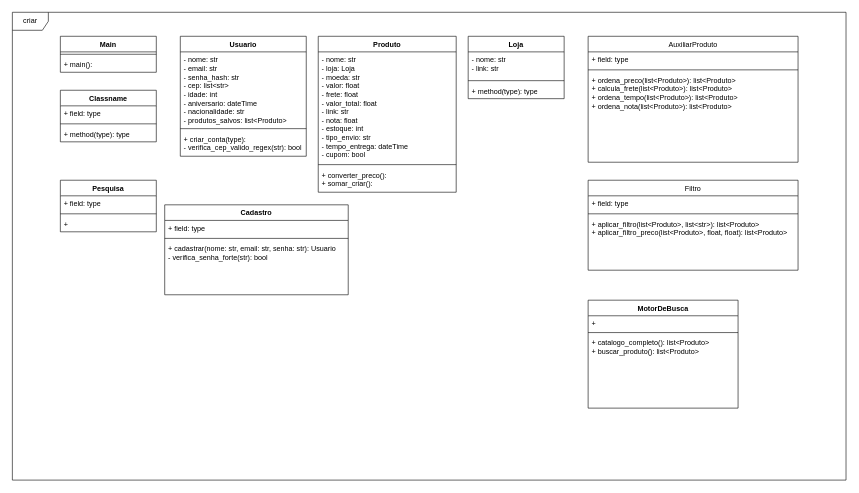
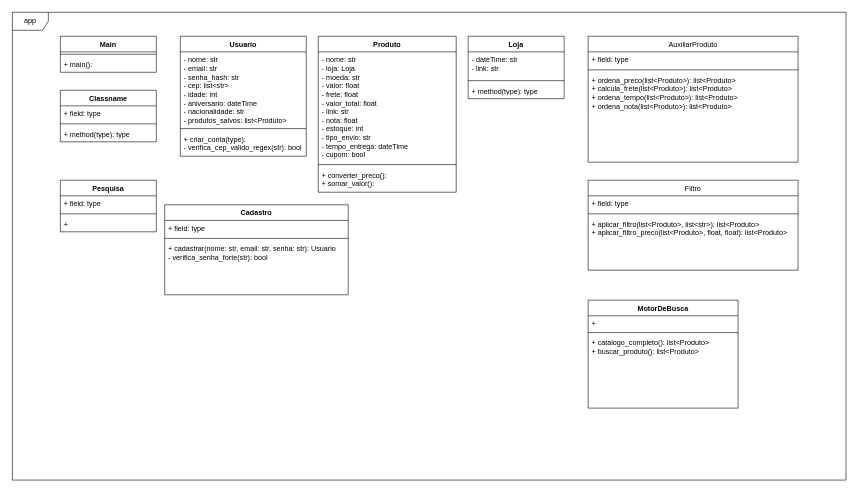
  <mxCell id="0" />
  <mxCell id="1" parent="0" />
  <mxCell id="2" value="Main" style="swimlane;fontStyle=1;align=center;verticalAlign=top;childLayout=stackLayout;horizontal=1;startSize=26;horizontalStack=0;resizeParent=1;resizeParentMax=0;resizeLast=0;collapsible=1;marginBottom=0;whiteSpace=wrap;html=1;fillStyle=solid;gradientColor=none;swimlaneFillColor=light-dark(#ffffff, #ededed);" vertex="1" parent="1"><mxGeometry x="100" y="60" width="160" height="60" as="geometry" /></mxCell>
  <mxCell id="3" value="" style="line;strokeWidth=1;fillColor=none;align=left;verticalAlign=middle;spacingTop=-1;spacingLeft=3;spacingRight=3;rotatable=0;labelPosition=right;points=[];portConstraint=eastwest;strokeColor=inherit;" vertex="1" parent="2"><mxGeometry y="26" width="160" height="8" as="geometry" /></mxCell>
  <mxCell id="4" value="+ main():&amp;nbsp;" style="text;strokeColor=none;fillColor=none;align=left;verticalAlign=top;spacingLeft=4;spacingRight=4;overflow=hidden;rotatable=0;points=[[0,0.5],[1,0.5]];portConstraint=eastwest;whiteSpace=wrap;html=1;" vertex="1" parent="2"><mxGeometry y="34" width="160" height="26" as="geometry" /></mxCell>
- <mxCell id="5" value="criar" style="shape=umlFrame;whiteSpace=wrap;html=1;pointerEvents=0;" vertex="1" parent="1"><mxGeometry x="20" y="20" width="1390" height="780" as="geometry" /></mxCell>
+ <mxCell id="5" value="app" style="shape=umlFrame;whiteSpace=wrap;html=1;pointerEvents=0;" vertex="1" parent="1"><mxGeometry x="20" y="20" width="1390" height="780" as="geometry" /></mxCell>
  <mxCell id="6" value="&lt;span style=&quot;font-weight: normal;&quot;&gt;AuxiliarProduto&lt;/span&gt;" style="swimlane;fontStyle=1;align=center;verticalAlign=top;childLayout=stackLayout;horizontal=1;startSize=26;horizontalStack=0;resizeParent=1;resizeParentMax=0;resizeLast=0;collapsible=1;marginBottom=0;whiteSpace=wrap;html=1;fillStyle=solid;gradientColor=none;swimlaneFillColor=light-dark(#ffffff, #ededed);" vertex="1" parent="1"><mxGeometry x="980" y="60" width="350" height="210" as="geometry" /></mxCell>
  <mxCell id="7" value="+ field: type" style="text;strokeColor=none;fillColor=none;align=left;verticalAlign=top;spacingLeft=4;spacingRight=4;overflow=hidden;rotatable=0;points=[[0,0.5],[1,0.5]];portConstraint=eastwest;whiteSpace=wrap;html=1;glass=0;" vertex="1" parent="6"><mxGeometry y="26" width="350" height="26" as="geometry" /></mxCell>
  <mxCell id="8" value="" style="line;strokeWidth=1;fillColor=none;align=left;verticalAlign=middle;spacingTop=-1;spacingLeft=3;spacingRight=3;rotatable=0;labelPosition=right;points=[];portConstraint=eastwest;strokeColor=inherit;" vertex="1" parent="6"><mxGeometry y="52" width="350" height="8" as="geometry" /></mxCell>
  <mxCell id="9" value="+ ordena_preco(list&amp;lt;Produto&amp;gt;): list&amp;lt;Produto&amp;gt;&lt;div&gt;+ calcula_frete(list&amp;lt;Produto&amp;gt;):&amp;nbsp;&lt;span style=&quot;background-color: transparent; color: light-dark(rgb(0, 0, 0), rgb(255, 255, 255));&quot;&gt;list&amp;lt;Produto&amp;gt;&lt;/span&gt;&lt;/div&gt;&lt;div&gt;&lt;span style=&quot;background-color: transparent; color: light-dark(rgb(0, 0, 0), rgb(255, 255, 255));&quot;&gt;+ ordena_tempo(&lt;/span&gt;&lt;span style=&quot;background-color: transparent; color: light-dark(rgb(0, 0, 0), rgb(255, 255, 255));&quot;&gt;list&amp;lt;Produto&amp;gt;):&amp;nbsp;&lt;/span&gt;&lt;span style=&quot;background-color: transparent; color: light-dark(rgb(0, 0, 0), rgb(255, 255, 255));&quot;&gt;list&amp;lt;Produto&amp;gt;&lt;/span&gt;&lt;/div&gt;&lt;div&gt;+ ordena_nota(&lt;span style=&quot;background-color: transparent; color: light-dark(rgb(0, 0, 0), rgb(255, 255, 255));&quot;&gt;list&amp;lt;Produto&amp;gt;&lt;/span&gt;&lt;span style=&quot;background-color: transparent; color: light-dark(rgb(0, 0, 0), rgb(255, 255, 255));&quot;&gt;): list&amp;lt;Produto&amp;gt;&lt;/span&gt;&lt;/div&gt;&lt;div&gt;&lt;br&gt;&lt;/div&gt;&lt;div&gt;&lt;br&gt;&lt;/div&gt;&lt;div&gt;&lt;span style=&quot;background-color: transparent; color: rgba(0, 0, 0, 0); font-family: monospace; font-size: 0px; text-wrap-mode: nowrap;&quot;&gt;+ %3CmxGraphModel%3E%3Croot%3E%3CmxCell%20id%3D%220%22%2F%3E%3CmxCell%20id%3D%221%22%20parent%3D%220%22%2F%3E%3CmxCell%20id%3D%222%22%20value%3D%22Classname%22%20style%3D%22swimlane%3BfontStyle%3D1%3Balign%3Dcenter%3BverticalAlign%3Dtop%3BchildLayout%3DstackLayout%3Bhorizontal%3D1%3BstartSize%3D26%3BhorizontalStack%3D0%3BresizeParent%3D1%3BresizeParentMax%3D0%3BresizeLast%3D0%3Bcollapsible%3D1%3BmarginBottom%3D0%3BwhiteSpace%3Dwrap%3Bhtml%3D1%3BswimlaneFillColor%3Dlight-dark(%23ffffff%2C%20%23ededed)%3B%22%20vertex%3D%221%22%20parent%3D%221%22%3E%3CmxGeometry%20x%3D%22120%22%20y%3D%22290%22%20width%3D%22160%22%20height%3D%2286%22%20as%3D%22geometry%22%2F%3E%3C%2FmxCell%3E%3CmxCell%20id%3D%223%22%20value%3D%22%2B%20field%3A%20type%22%20style%3D%22text%3BstrokeColor%3Dnone%3BfillColor%3Dnone%3Balign%3Dleft%3BverticalAlign%3Dtop%3BspacingLeft%3D4%3BspacingRight%3D4%3Boverflow%3Dhidden%3Brotatable%3D0%3Bpoints%3D%5B%5B0%2C0.5%5D%2C%5B1%2C0.5%5D%5D%3BportConstraint%3Deastwest%3BwhiteSpace%3Dwrap%3Bhtml%3D1%3B%22%20vertex%3D%221%22%20parent%3D%222%22%3E%3CmxGeometry%20y%3D%2226%22%20width%3D%22160%22%20height%3D%2226%22%20as%3D%22geometry%22%2F%3E%3C%2FmxCell%3E%3CmxCell%20id%3D%224%22%20value%3D%22%22%20style%3D%22line%3BstrokeWidth%3D1%3BfillColor%3Dnone%3Balign%3Dleft%3BverticalAlign%3Dmiddle%3BspacingTop%3D-1%3BspacingLeft%3D3%3BspacingRight%3D3%3Brotatable%3D0%3BlabelPosition%3Dright%3Bpoints%3D%5B%5D%3BportConstraint%3Deastwest%3BstrokeColor%3Dinherit%3B%22%20vertex%3D%221%22%20parent%3D%222%22%3E%3CmxGeometry%20y%3D%2252%22%20width%3D%22160%22%20height%3D%228%22%20as%3D%22geometry%22%2F%3E%3C%2FmxCell%3E%3CmxCell%20id%3D%225%22%20value%3D%22%2B%20method(type)%3A%20type%22%20style%3D%22text%3BstrokeColor%3Dnone%3BfillColor%3Dnone%3Balign%3Dleft%3BverticalAlign%3Dtop%3BspacingLeft%3D4%3BspacingRight%3D4%3Boverflow%3Dhidden%3Brotatable%3D0%3Bpoints%3D%5B%5B0%2C0.5%5D%2C%5B1%2C0.5%5D%5D%3BportConstraint%3Deastwest%3BwhiteSpace%3Dwrap%3Bhtml%3D1%3B%22%20vertex%3D%221%22%20parent%3D%222%22%3E%3CmxGeometry%20y%3D%2260%22%20width%3D%22160%22%20height%3D%2226%22%20as%3D%22geometry%22%2F%3E%3C%2FmxCell%3E%3C%2Froot%3E%3C%2FmxGraphModel%3E&lt;/span&gt;&lt;/div&gt;" style="text;strokeColor=none;fillColor=none;align=left;verticalAlign=top;spacingLeft=4;spacingRight=4;overflow=hidden;rotatable=0;points=[[0,0.5],[1,0.5]];portConstraint=eastwest;whiteSpace=wrap;html=1;" vertex="1" parent="6"><mxGeometry y="60" width="350" height="150" as="geometry" /></mxCell>
  <mxCell id="10" value="Produto" style="swimlane;fontStyle=1;align=center;verticalAlign=top;childLayout=stackLayout;horizontal=1;startSize=26;horizontalStack=0;resizeParent=1;resizeParentMax=0;resizeLast=0;collapsible=1;marginBottom=0;whiteSpace=wrap;html=1;fillStyle=solid;gradientColor=none;swimlaneFillColor=light-dark(#ffffff, #ededed);" vertex="1" parent="1"><mxGeometry x="530" y="60" width="230" height="260" as="geometry" /></mxCell>
  <mxCell id="11" value="- nome: str&lt;div&gt;- loja: Loja&lt;/div&gt;&lt;div&gt;- moeda: str&lt;br&gt;&lt;div&gt;- valor: float&lt;/div&gt;&lt;div&gt;- frete: float&lt;/div&gt;&lt;div&gt;- valor_total: float&lt;/div&gt;&lt;div&gt;- link: str&lt;/div&gt;&lt;div&gt;- nota: float&lt;/div&gt;&lt;div&gt;- estoque: int&lt;/div&gt;&lt;/div&gt;&lt;div&gt;- tipo_envio: str&lt;/div&gt;&lt;div&gt;- tempo_entrega: dateTime&lt;/div&gt;&lt;div&gt;- cupom: bool&lt;/div&gt;" style="text;strokeColor=none;fillColor=none;align=left;verticalAlign=top;spacingLeft=4;spacingRight=4;overflow=hidden;rotatable=0;points=[[0,0.5],[1,0.5]];portConstraint=eastwest;whiteSpace=wrap;html=1;glass=0;" vertex="1" parent="10"><mxGeometry y="26" width="230" height="184" as="geometry" /></mxCell>
  <mxCell id="12" value="" style="line;strokeWidth=1;fillColor=none;align=left;verticalAlign=middle;spacingTop=-1;spacingLeft=3;spacingRight=3;rotatable=0;labelPosition=right;points=[];portConstraint=eastwest;strokeColor=inherit;" vertex="1" parent="10"><mxGeometry y="210" width="230" height="8" as="geometry" /></mxCell>
- <mxCell id="13" value="+ converter_preco():&amp;nbsp;&lt;div&gt;+ somar_criar():&lt;/div&gt;" style="text;strokeColor=none;fillColor=none;align=left;verticalAlign=top;spacingLeft=4;spacingRight=4;overflow=hidden;rotatable=0;points=[[0,0.5],[1,0.5]];portConstraint=eastwest;whiteSpace=wrap;html=1;" vertex="1" parent="10"><mxGeometry y="218" width="230" height="42" as="geometry" /></mxCell>
+ <mxCell id="13" value="+ converter_preco():&amp;nbsp;&lt;div&gt;+ somar_valor():&lt;/div&gt;" style="text;strokeColor=none;fillColor=none;align=left;verticalAlign=top;spacingLeft=4;spacingRight=4;overflow=hidden;rotatable=0;points=[[0,0.5],[1,0.5]];portConstraint=eastwest;whiteSpace=wrap;html=1;" vertex="1" parent="10"><mxGeometry y="218" width="230" height="42" as="geometry" /></mxCell>
  <mxCell id="14" value="Loja" style="swimlane;fontStyle=1;align=center;verticalAlign=top;childLayout=stackLayout;horizontal=1;startSize=26;horizontalStack=0;resizeParent=1;resizeParentMax=0;resizeLast=0;collapsible=1;marginBottom=0;whiteSpace=wrap;html=1;fillStyle=solid;gradientColor=none;swimlaneFillColor=light-dark(#ffffff, #ededed);" vertex="1" parent="1"><mxGeometry x="780" y="60" width="160" height="104" as="geometry" /></mxCell>
- <mxCell id="15" value="- nome: str&lt;div&gt;&lt;span style=&quot;background-color: transparent; color: light-dark(rgb(0, 0, 0), rgb(255, 255, 255));&quot;&gt;- link: str&lt;/span&gt;&lt;/div&gt;" style="text;strokeColor=none;fillColor=none;align=left;verticalAlign=top;spacingLeft=4;spacingRight=4;overflow=hidden;rotatable=0;points=[[0,0.5],[1,0.5]];portConstraint=eastwest;whiteSpace=wrap;html=1;glass=0;" vertex="1" parent="14"><mxGeometry y="26" width="160" height="44" as="geometry" /></mxCell>
+ <mxCell id="15" value="- dateTime: str&lt;div&gt;&lt;span style=&quot;background-color: transparent; color: light-dark(rgb(0, 0, 0), rgb(255, 255, 255));&quot;&gt;- link: str&lt;/span&gt;&lt;/div&gt;" style="text;strokeColor=none;fillColor=none;align=left;verticalAlign=top;spacingLeft=4;spacingRight=4;overflow=hidden;rotatable=0;points=[[0,0.5],[1,0.5]];portConstraint=eastwest;whiteSpace=wrap;html=1;glass=0;" vertex="1" parent="14"><mxGeometry y="26" width="160" height="44" as="geometry" /></mxCell>
  <mxCell id="16" value="" style="line;strokeWidth=1;fillColor=none;align=left;verticalAlign=middle;spacingTop=-1;spacingLeft=3;spacingRight=3;rotatable=0;labelPosition=right;points=[];portConstraint=eastwest;strokeColor=inherit;" vertex="1" parent="14"><mxGeometry y="70" width="160" height="8" as="geometry" /></mxCell>
  <mxCell id="17" value="+ method(type): type" style="text;strokeColor=none;fillColor=none;align=left;verticalAlign=top;spacingLeft=4;spacingRight=4;overflow=hidden;rotatable=0;points=[[0,0.5],[1,0.5]];portConstraint=eastwest;whiteSpace=wrap;html=1;" vertex="1" parent="14"><mxGeometry y="78" width="160" height="26" as="geometry" /></mxCell>
  <mxCell id="18" value="Usuario" style="swimlane;fontStyle=1;align=center;verticalAlign=top;childLayout=stackLayout;horizontal=1;startSize=26;horizontalStack=0;resizeParent=1;resizeParentMax=0;resizeLast=0;collapsible=1;marginBottom=0;whiteSpace=wrap;html=1;fillStyle=solid;gradientColor=none;swimlaneFillColor=light-dark(#ffffff, #ededed);" vertex="1" parent="1"><mxGeometry x="300" y="60" width="210" height="200" as="geometry" /></mxCell>
  <mxCell id="19" value="- nome: str&lt;div&gt;- email: str&lt;/div&gt;&lt;div&gt;- senha_hash: str&amp;nbsp;&lt;/div&gt;&lt;div&gt;- cep: list&amp;lt;str&amp;gt;&lt;/div&gt;&lt;div&gt;&lt;div&gt;- idade: int&lt;/div&gt;&lt;div&gt;- aniversario: dateTime&lt;/div&gt;&lt;div&gt;- nacionalidade: str&lt;/div&gt;&lt;div&gt;- produtos_salvos: list&amp;lt;Produto&amp;gt;&lt;/div&gt;&lt;div&gt;&lt;br&gt;&lt;/div&gt;&lt;/div&gt;" style="text;strokeColor=none;fillColor=none;align=left;verticalAlign=top;spacingLeft=4;spacingRight=4;overflow=hidden;rotatable=0;points=[[0,0.5],[1,0.5]];portConstraint=eastwest;whiteSpace=wrap;html=1;glass=0;" vertex="1" parent="18"><mxGeometry y="26" width="210" height="124" as="geometry" /></mxCell>
  <mxCell id="20" value="" style="line;strokeWidth=1;fillColor=none;align=left;verticalAlign=middle;spacingTop=-1;spacingLeft=3;spacingRight=3;rotatable=0;labelPosition=right;points=[];portConstraint=eastwest;strokeColor=inherit;" vertex="1" parent="18"><mxGeometry y="150" width="210" height="8" as="geometry" /></mxCell>
  <mxCell id="21" value="+ criar_conta(type):&amp;nbsp;&lt;div&gt;- verifica_cep_valido_regex(str): bool&lt;/div&gt;" style="text;strokeColor=none;fillColor=none;align=left;verticalAlign=top;spacingLeft=4;spacingRight=4;overflow=hidden;rotatable=0;points=[[0,0.5],[1,0.5]];portConstraint=eastwest;whiteSpace=wrap;html=1;" vertex="1" parent="18"><mxGeometry y="158" width="210" height="42" as="geometry" /></mxCell>
  <mxCell id="22" value="Classname" style="swimlane;fontStyle=1;align=center;verticalAlign=top;childLayout=stackLayout;horizontal=1;startSize=26;horizontalStack=0;resizeParent=1;resizeParentMax=0;resizeLast=0;collapsible=1;marginBottom=0;whiteSpace=wrap;html=1;swimlaneFillColor=light-dark(#ffffff, #ededed);" vertex="1" parent="1"><mxGeometry x="100" y="150" width="160" height="86" as="geometry" /></mxCell>
  <mxCell id="23" value="+ field: type" style="text;strokeColor=none;fillColor=none;align=left;verticalAlign=top;spacingLeft=4;spacingRight=4;overflow=hidden;rotatable=0;points=[[0,0.5],[1,0.5]];portConstraint=eastwest;whiteSpace=wrap;html=1;" vertex="1" parent="22"><mxGeometry y="26" width="160" height="26" as="geometry" /></mxCell>
  <mxCell id="24" value="" style="line;strokeWidth=1;fillColor=none;align=left;verticalAlign=middle;spacingTop=-1;spacingLeft=3;spacingRight=3;rotatable=0;labelPosition=right;points=[];portConstraint=eastwest;strokeColor=inherit;" vertex="1" parent="22"><mxGeometry y="52" width="160" height="8" as="geometry" /></mxCell>
  <mxCell id="25" value="+ method(type): type" style="text;strokeColor=none;fillColor=none;align=left;verticalAlign=top;spacingLeft=4;spacingRight=4;overflow=hidden;rotatable=0;points=[[0,0.5],[1,0.5]];portConstraint=eastwest;whiteSpace=wrap;html=1;" vertex="1" parent="22"><mxGeometry y="60" width="160" height="26" as="geometry" /></mxCell>
  <mxCell id="26" value="Pesquisa" style="swimlane;fontStyle=1;align=center;verticalAlign=top;childLayout=stackLayout;horizontal=1;startSize=26;horizontalStack=0;resizeParent=1;resizeParentMax=0;resizeLast=0;collapsible=1;marginBottom=0;whiteSpace=wrap;html=1;swimlaneFillColor=light-dark(#ffffff, #ededed);" vertex="1" parent="1"><mxGeometry x="100" y="300" width="160" height="86" as="geometry" /></mxCell>
  <mxCell id="27" value="+ field: type" style="text;strokeColor=none;fillColor=none;align=left;verticalAlign=top;spacingLeft=4;spacingRight=4;overflow=hidden;rotatable=0;points=[[0,0.5],[1,0.5]];portConstraint=eastwest;whiteSpace=wrap;html=1;" vertex="1" parent="26"><mxGeometry y="26" width="160" height="26" as="geometry" /></mxCell>
  <mxCell id="28" value="" style="line;strokeWidth=1;fillColor=none;align=left;verticalAlign=middle;spacingTop=-1;spacingLeft=3;spacingRight=3;rotatable=0;labelPosition=right;points=[];portConstraint=eastwest;strokeColor=inherit;" vertex="1" parent="26"><mxGeometry y="52" width="160" height="8" as="geometry" /></mxCell>
  <mxCell id="29" value="+&amp;nbsp;" style="text;strokeColor=none;fillColor=none;align=left;verticalAlign=top;spacingLeft=4;spacingRight=4;overflow=hidden;rotatable=0;points=[[0,0.5],[1,0.5]];portConstraint=eastwest;whiteSpace=wrap;html=1;" vertex="1" parent="26"><mxGeometry y="60" width="160" height="26" as="geometry" /></mxCell>
  <mxCell id="30" value="Cadastro" style="swimlane;fontStyle=1;align=center;verticalAlign=top;childLayout=stackLayout;horizontal=1;startSize=26;horizontalStack=0;resizeParent=1;resizeParentMax=0;resizeLast=0;collapsible=1;marginBottom=0;whiteSpace=wrap;html=1;swimlaneFillColor=light-dark(#ffffff, #ededed);" vertex="1" parent="1"><mxGeometry x="274" y="341" width="306" height="150" as="geometry" /></mxCell>
  <mxCell id="31" value="+ field: type" style="text;strokeColor=none;fillColor=none;align=left;verticalAlign=top;spacingLeft=4;spacingRight=4;overflow=hidden;rotatable=0;points=[[0,0.5],[1,0.5]];portConstraint=eastwest;whiteSpace=wrap;html=1;" vertex="1" parent="30"><mxGeometry y="26" width="306" height="26" as="geometry" /></mxCell>
  <mxCell id="32" value="" style="line;strokeWidth=1;fillColor=none;align=left;verticalAlign=middle;spacingTop=-1;spacingLeft=3;spacingRight=3;rotatable=0;labelPosition=right;points=[];portConstraint=eastwest;strokeColor=inherit;" vertex="1" parent="30"><mxGeometry y="52" width="306" height="8" as="geometry" /></mxCell>
  <mxCell id="33" value="+ cadastrar(nome: str, email: str, senha: str): Usuario&lt;div&gt;- verifica_senha_forte(str): bool&lt;/div&gt;&lt;div&gt;&lt;br&gt;&lt;/div&gt;" style="text;strokeColor=none;fillColor=none;align=left;verticalAlign=top;spacingLeft=4;spacingRight=4;overflow=hidden;rotatable=0;points=[[0,0.5],[1,0.5]];portConstraint=eastwest;whiteSpace=wrap;html=1;" vertex="1" parent="30"><mxGeometry y="60" width="306" height="90" as="geometry" /></mxCell>
  <mxCell id="34" value="MotorDeBusca" style="swimlane;fontStyle=1;align=center;verticalAlign=top;childLayout=stackLayout;horizontal=1;startSize=26;horizontalStack=0;resizeParent=1;resizeParentMax=0;resizeLast=0;collapsible=1;marginBottom=0;whiteSpace=wrap;html=1;fillStyle=solid;gradientColor=none;swimlaneFillColor=light-dark(#ffffff, #ededed);" vertex="1" parent="1"><mxGeometry x="980" y="500" width="250" height="180" as="geometry" /></mxCell>
  <mxCell id="35" value="&lt;div&gt;&lt;span style=&quot;background-color: transparent; color: light-dark(rgb(0, 0, 0), rgb(255, 255, 255));&quot;&gt;+&amp;nbsp;&lt;/span&gt;&lt;/div&gt;" style="text;strokeColor=none;fillColor=none;align=left;verticalAlign=top;spacingLeft=4;spacingRight=4;overflow=hidden;rotatable=0;points=[[0,0.5],[1,0.5]];portConstraint=eastwest;whiteSpace=wrap;html=1;glass=0;" vertex="1" parent="34"><mxGeometry y="26" width="250" height="24" as="geometry" /></mxCell>
  <mxCell id="36" value="" style="line;strokeWidth=1;fillColor=none;align=left;verticalAlign=middle;spacingTop=-1;spacingLeft=3;spacingRight=3;rotatable=0;labelPosition=right;points=[];portConstraint=eastwest;strokeColor=inherit;" vertex="1" parent="34"><mxGeometry y="50" width="250" height="8" as="geometry" /></mxCell>
  <mxCell id="37" value="+ catalogo_completo(): list&amp;lt;Produto&amp;gt;&lt;div&gt;+ buscar_produto():&amp;nbsp;&lt;span style=&quot;background-color: transparent; color: light-dark(rgb(0, 0, 0), rgb(255, 255, 255));&quot;&gt;list&amp;lt;Produto&amp;gt;&lt;/span&gt;&lt;/div&gt;" style="text;strokeColor=none;fillColor=none;align=left;verticalAlign=top;spacingLeft=4;spacingRight=4;overflow=hidden;rotatable=0;points=[[0,0.5],[1,0.5]];portConstraint=eastwest;whiteSpace=wrap;html=1;" vertex="1" parent="34"><mxGeometry y="58" width="250" height="122" as="geometry" /></mxCell>
  <mxCell id="38" value="&lt;span style=&quot;font-weight: normal;&quot;&gt;Filtro&lt;/span&gt;" style="swimlane;fontStyle=1;align=center;verticalAlign=top;childLayout=stackLayout;horizontal=1;startSize=26;horizontalStack=0;resizeParent=1;resizeParentMax=0;resizeLast=0;collapsible=1;marginBottom=0;whiteSpace=wrap;html=1;swimlaneFillColor=light-dark(#ffffff, #ededed);" vertex="1" parent="1"><mxGeometry x="980" y="300" width="350" height="150" as="geometry" /></mxCell>
  <mxCell id="39" value="+ field: type" style="text;strokeColor=none;fillColor=none;align=left;verticalAlign=top;spacingLeft=4;spacingRight=4;overflow=hidden;rotatable=0;points=[[0,0.5],[1,0.5]];portConstraint=eastwest;whiteSpace=wrap;html=1;" vertex="1" parent="38"><mxGeometry y="26" width="350" height="26" as="geometry" /></mxCell>
  <mxCell id="40" value="" style="line;strokeWidth=1;fillColor=none;align=left;verticalAlign=middle;spacingTop=-1;spacingLeft=3;spacingRight=3;rotatable=0;labelPosition=right;points=[];portConstraint=eastwest;strokeColor=inherit;" vertex="1" parent="38"><mxGeometry y="52" width="350" height="8" as="geometry" /></mxCell>
  <mxCell id="41" value="&lt;div&gt;+ aplicar_filtro(&lt;span style=&quot;background-color: transparent; color: light-dark(rgb(0, 0, 0), rgb(255, 255, 255));&quot;&gt;list&amp;lt;Produto&amp;gt;, list&lt;/span&gt;&lt;span style=&quot;background-color: transparent; color: light-dark(rgb(0, 0, 0), rgb(255, 255, 255));&quot;&gt;&amp;lt;str&amp;gt;):&amp;nbsp;&lt;/span&gt;&lt;span style=&quot;background-color: transparent; color: light-dark(rgb(0, 0, 0), rgb(255, 255, 255));&quot;&gt;list&amp;lt;Produto&amp;gt;&lt;/span&gt;&lt;/div&gt;&lt;div&gt;+ aplicar_filtro_preco(&lt;span style=&quot;background-color: transparent; color: light-dark(rgb(0, 0, 0), rgb(255, 255, 255));&quot;&gt;list&amp;lt;Produto&amp;gt;,&amp;nbsp;&lt;/span&gt;&lt;span style=&quot;background-color: transparent; color: light-dark(rgb(0, 0, 0), rgb(255, 255, 255));&quot;&gt;float, float):&amp;nbsp;&lt;/span&gt;&lt;span style=&quot;background-color: transparent; color: light-dark(rgb(0, 0, 0), rgb(255, 255, 255));&quot;&gt;list&amp;lt;Produto&amp;gt;&lt;/span&gt;&lt;/div&gt;" style="text;strokeColor=none;fillColor=none;align=left;verticalAlign=top;spacingLeft=4;spacingRight=4;overflow=hidden;rotatable=0;points=[[0,0.5],[1,0.5]];portConstraint=eastwest;whiteSpace=wrap;html=1;" vertex="1" parent="38"><mxGeometry y="60" width="350" height="90" as="geometry" /></mxCell>
